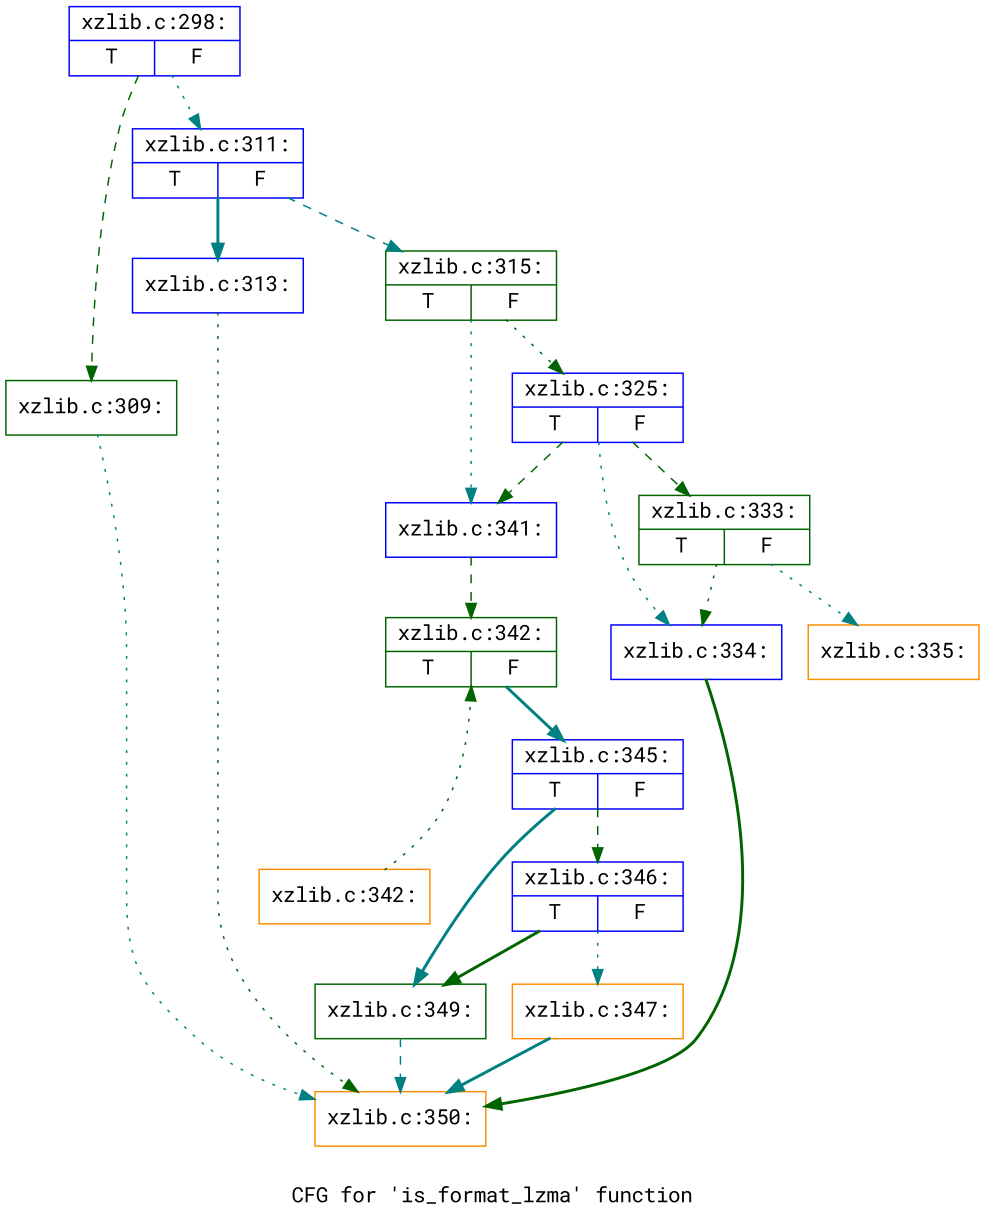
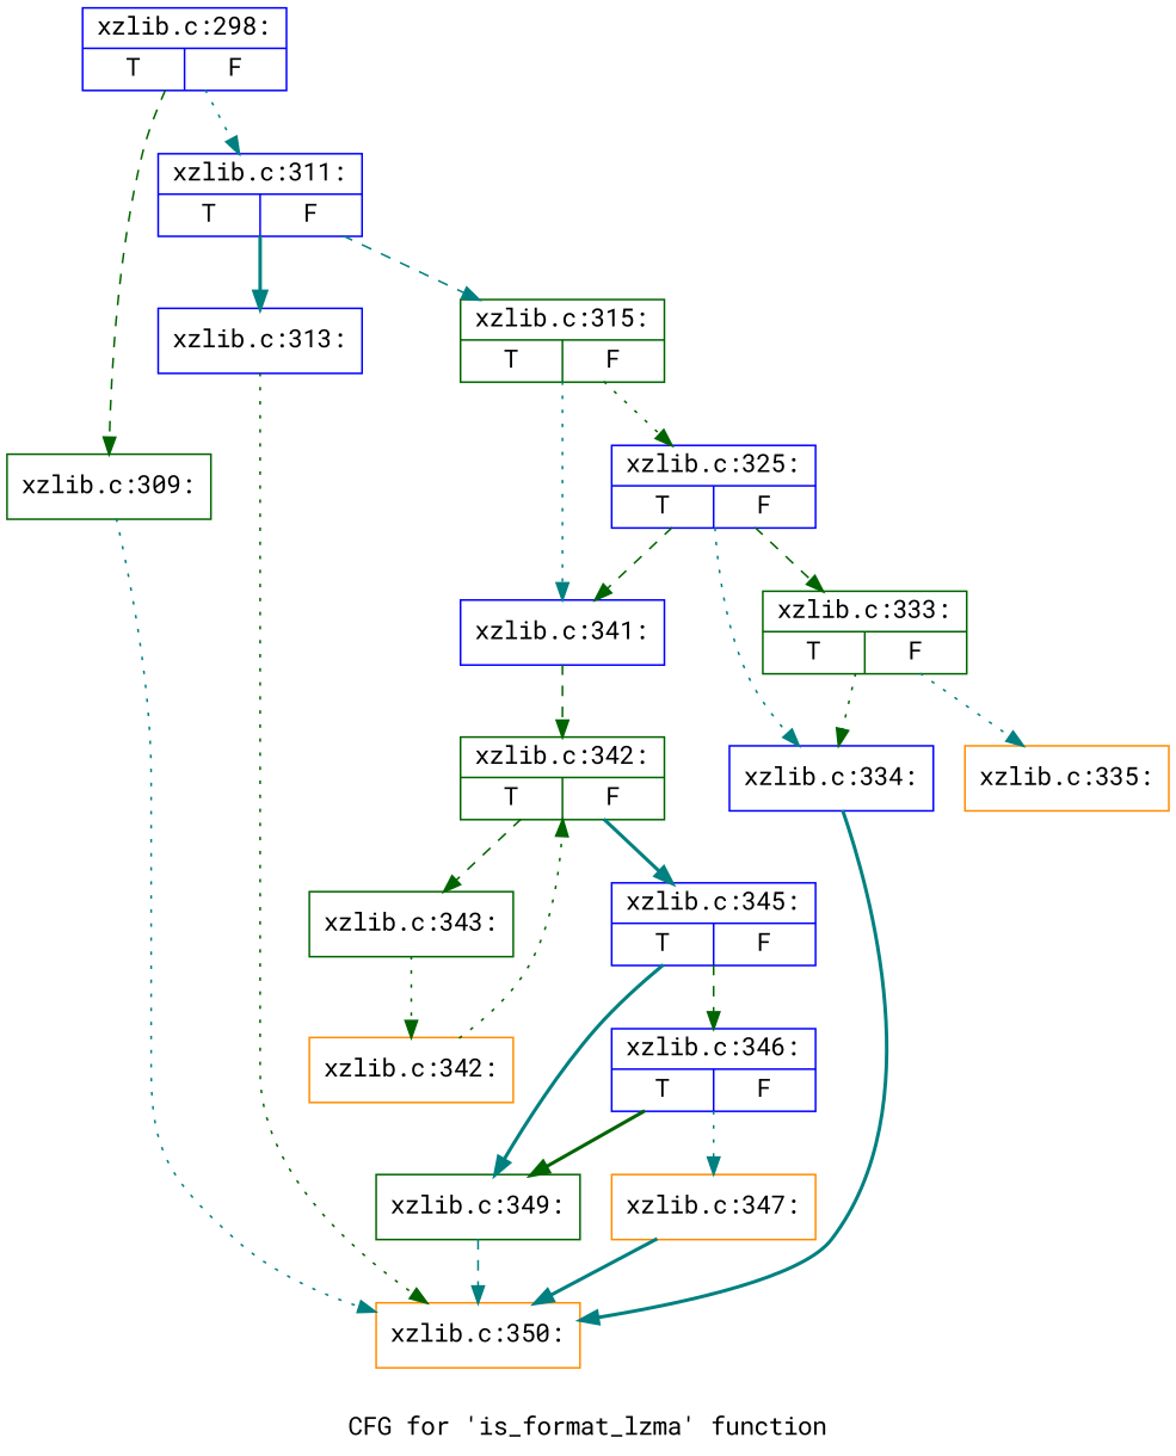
  digraph {
    fontname="Roboto Mono"
    label="CFG for 'is_format_lzma' function"
    node [color=blue fontname="Roboto Mono" shape=record]
    edge [color=teal fontname="Roboto Mono" style=dotted]
    n1 [label="{xzlib.c:298:|{<s0>T|<s1>F}}"]
    n2 [color=darkgreen label="{xzlib.c:309:}"]
    n3 [label="{xzlib.c:311:|{<s0>T|<s1>F}}"]
    n4 [color=darkorange label="{xzlib.c:350:}"]
    n5 [label="{xzlib.c:313:}"]
    n6 [color=darkgreen label="{xzlib.c:315:|{<s0>T|<s1>F}}"]
    n7 [label="{xzlib.c:325:|{<s0>T|<s1>F}}"]
    n8 [label="{xzlib.c:341:}"]
    n9 [label="{xzlib.c:334:}"]
    n10 [color=darkgreen label="{xzlib.c:333:|{<s0>T|<s1>F}}"]
    n11 [color=darkgreen label="{xzlib.c:342:|{<s0>T|<s1>F}}"]
    n12 [color=darkorange label="{xzlib.c:335:}"]
+   n13 [color=darkgreen label="{xzlib.c:343:}"]
    n14 [label="{xzlib.c:345:|{<s0>T|<s1>F}}"]
    n15 [color=darkorange label="{xzlib.c:342:}"]
    n16 [label="{xzlib.c:346:|{<s0>T|<s1>F}}"]
    n17 [color=darkgreen label="{xzlib.c:349:}"]
    n18 [color=darkorange label="{xzlib.c:347:}"]
    n1 -> n2 [color=darkgreen style=dashed]
    n1 -> n3
    n2 -> n4
    n3 -> n5 [style=bold]
    n3 -> n6 [style=dashed]
    n5 -> n4 [color=darkgreen]
    n6 -> n7 [color=darkgreen]
    n6 -> n8
    n7 -> n8 [color=darkgreen style=dashed]
    n7 -> n9
    n7 -> n10 [color=darkgreen style=dashed]
    n8 -> n11 [color=darkgreen style=dashed]
-   n9 -> n4 [color=darkgreen style=bold]
+   n9 -> n4 [style=bold]
    n10 -> n9 [color=darkgreen]
    n10 -> n12
+   n11 -> n13 [color=darkgreen style=dashed]
    n11 -> n14 [style=bold]
+   n13 -> n15 [color=darkgreen]
    n14 -> n16 [color=darkgreen style=dashed]
    n14 -> n17 [style=bold]
    n15 -> n11 [color=darkgreen]
    n16 -> n17 [color=darkgreen style=bold]
    n16 -> n18
    n17 -> n4 [style=dashed]
    n18 -> n4 [style=bold]
  }
